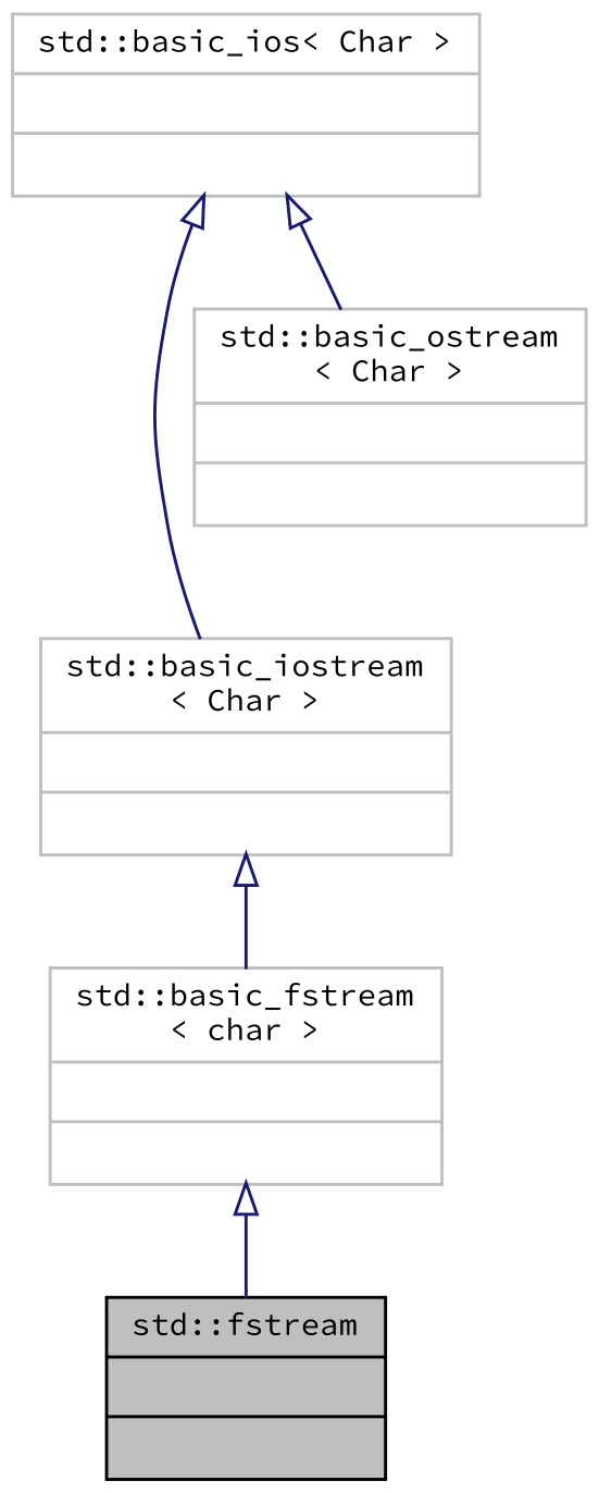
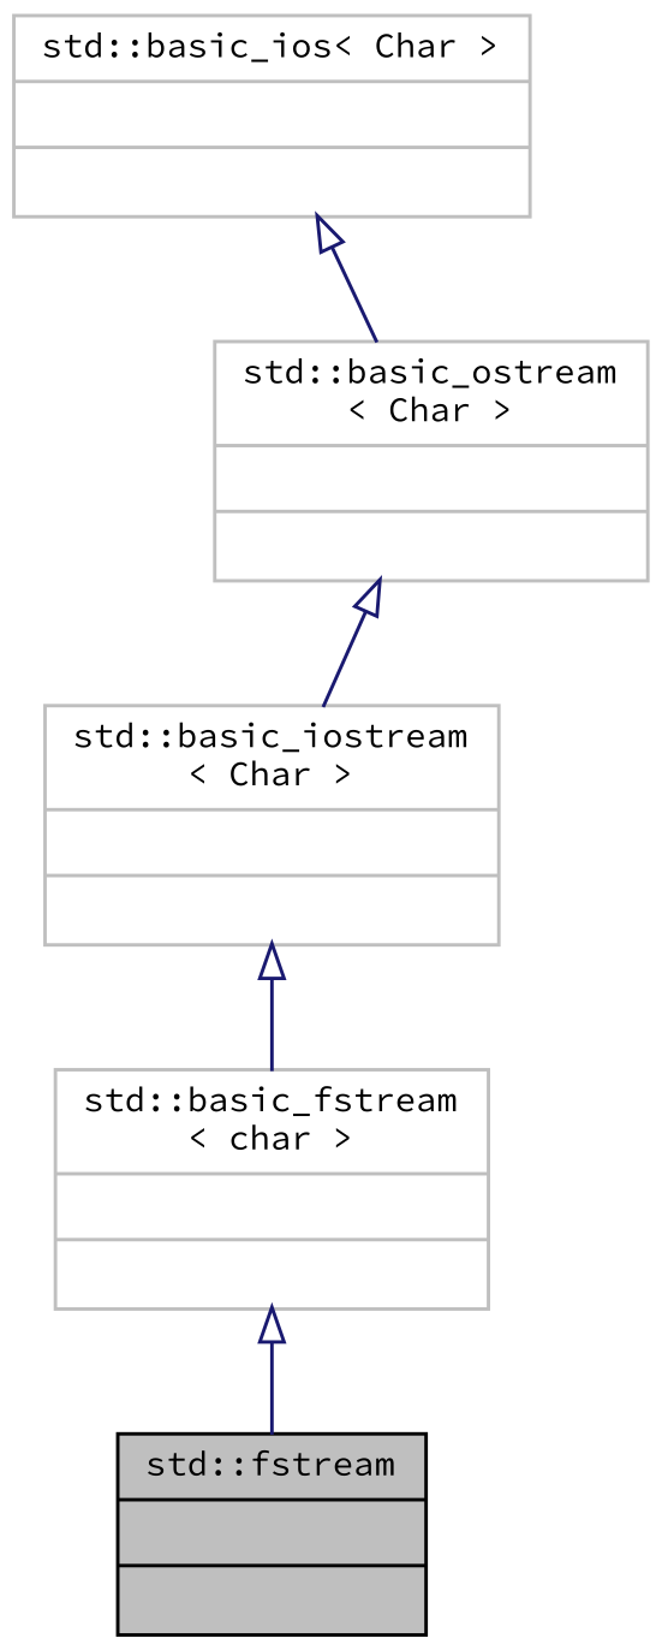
  digraph {
    fontname="Source Code Pro"
    node [color=grey75 fillcolor=white fontname="Source Code Pro" fontsize=10 shape=record style=filled]
    edge [arrowtail=onormal color=midnightblue dir=back fontname="Source Code Pro" fontsize=10 labelfontname=Helvetica labelfontsize=10 style=solid]
    n1 [color=black fillcolor=grey75 fontcolor=black height=0.2 label="{std::fstream\n||}" width=0.4]
    n2 [height=0.2 label="{std::basic_fstream\l\< char \>\n||}" width=0.4]
    n3 [height=0.2 label="{std::basic_iostream\l\< Char \>\n||}" width=0.4]
    n4 [height=0.2 label="{std::basic_ios\< Char \>\n||}" width=0.4]
    n5 [height=0.2 label="{std::basic_ostream\l\< Char \>\n||}" width=0.4]
    n2 -> n1
    n3 -> n2
    n4 -> n5
-   n4 -> n3
+   n5 -> n3
  }
